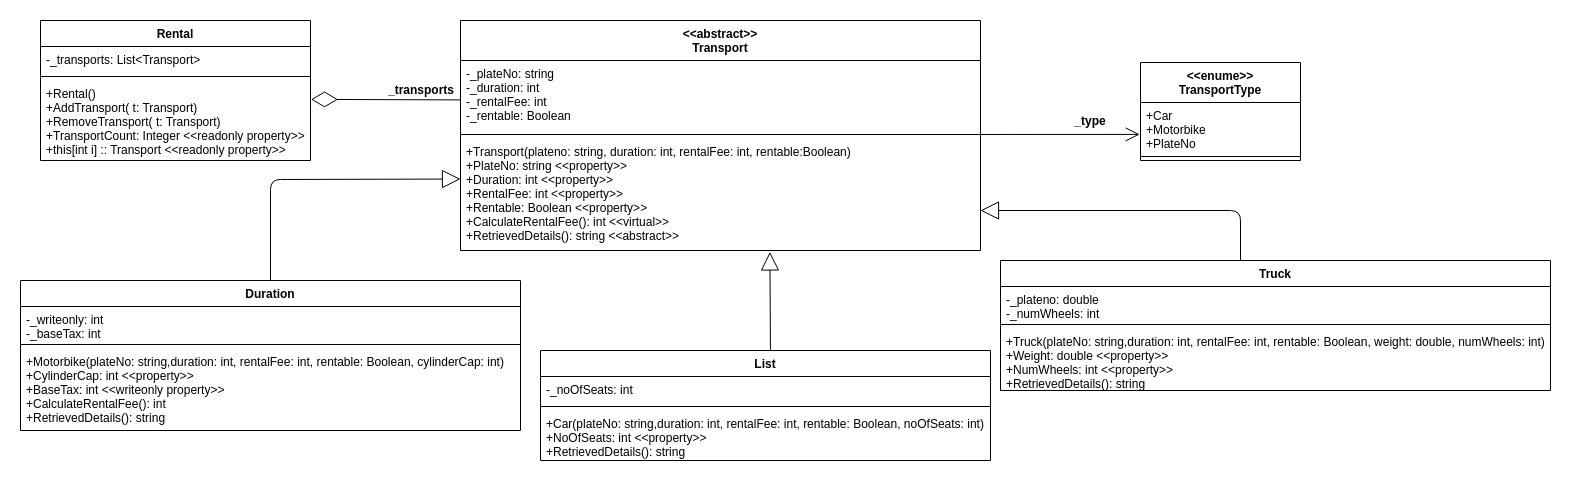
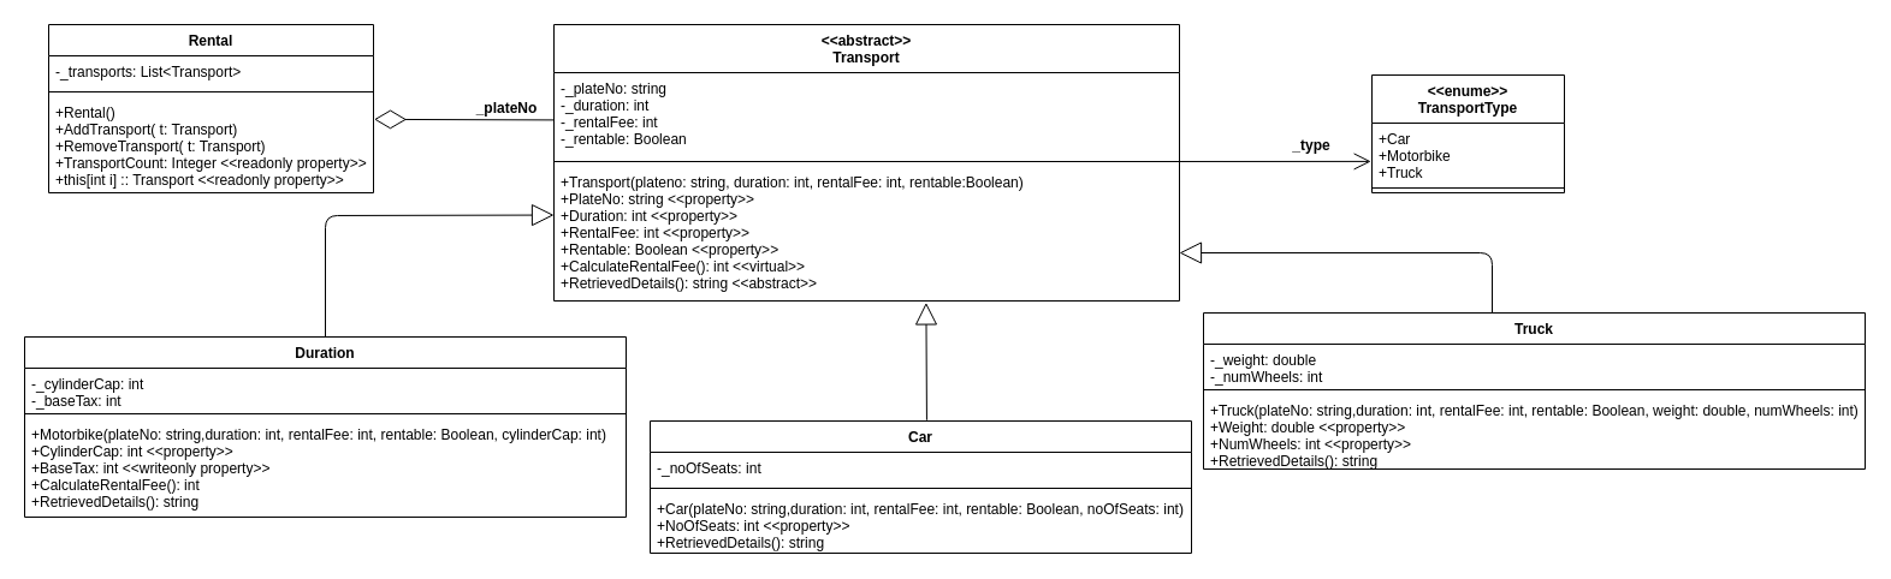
  <mxCell id="0" />
  <mxCell id="1" parent="0" />
  <mxCell id="2" value="_type" style="text;align=center;fontStyle=1;verticalAlign=middle;spacingLeft=3;spacingRight=3;strokeColor=none;rotatable=0;points=[[0,0.5],[1,0.5]];portConstraint=eastwest;" vertex="1" parent="1"><mxGeometry x="1050" y="107" width="80" height="26" as="geometry" /></mxCell>
  <mxCell id="3" value="&lt;&lt;abstract&gt;&gt;&#10;Transport" style="swimlane;fontStyle=1;align=center;verticalAlign=top;childLayout=stackLayout;horizontal=1;startSize=40;horizontalStack=0;resizeParent=1;resizeParentMax=0;resizeLast=0;collapsible=1;marginBottom=0;" vertex="1" parent="1"><mxGeometry x="460" y="20" width="520" height="230" as="geometry" /></mxCell>
  <mxCell id="4" value="-_plateNo: string&#10;-_duration: int&#10;-_rentalFee: int&#10;-_rentable: Boolean" style="text;strokeColor=none;fillColor=none;align=left;verticalAlign=top;spacingLeft=4;spacingRight=4;overflow=hidden;rotatable=0;points=[[0,0.5],[1,0.5]];portConstraint=eastwest;" vertex="1" parent="3"><mxGeometry y="40" width="520" height="70" as="geometry" /></mxCell>
  <mxCell id="5" value="" style="line;strokeWidth=1;fillColor=none;align=left;verticalAlign=middle;spacingTop=-1;spacingLeft=3;spacingRight=3;rotatable=0;labelPosition=right;points=[];portConstraint=eastwest;" vertex="1" parent="3"><mxGeometry y="110" width="520" height="8" as="geometry" /></mxCell>
  <mxCell id="6" value="+Transport(plateno: string, duration: int, rentalFee: int, rentable:Boolean)&#10;+PlateNo: string &lt;&lt;property&gt;&gt;&#10;+Duration: int &lt;&lt;property&gt;&gt;&#10;+RentalFee: int &lt;&lt;property&gt;&gt;&#10;+Rentable: Boolean &lt;&lt;property&gt;&gt;&#10;+CalculateRentalFee(): int &lt;&lt;virtual&gt;&gt;&#10;+RetrievedDetails(): string &lt;&lt;abstract&gt;&gt;" style="text;strokeColor=none;fillColor=none;align=left;verticalAlign=top;spacingLeft=4;spacingRight=4;overflow=hidden;rotatable=0;points=[[0,0.5],[1,0.5]];portConstraint=eastwest;" vertex="1" parent="3"><mxGeometry y="118" width="520" height="112" as="geometry" /></mxCell>
  <mxCell id="7" value="Rental" style="swimlane;fontStyle=1;align=center;verticalAlign=top;childLayout=stackLayout;horizontal=1;startSize=26;horizontalStack=0;resizeParent=1;resizeParentMax=0;resizeLast=0;collapsible=1;marginBottom=0;" vertex="1" parent="1"><mxGeometry x="40" y="20" width="270" height="140" as="geometry" /></mxCell>
  <mxCell id="8" value="-_transports: List&lt;Transport&gt;" style="text;strokeColor=none;fillColor=none;align=left;verticalAlign=top;spacingLeft=4;spacingRight=4;overflow=hidden;rotatable=0;points=[[0,0.5],[1,0.5]];portConstraint=eastwest;" vertex="1" parent="7"><mxGeometry y="26" width="270" height="26" as="geometry" /></mxCell>
  <mxCell id="9" value="" style="line;strokeWidth=1;fillColor=none;align=left;verticalAlign=middle;spacingTop=-1;spacingLeft=3;spacingRight=3;rotatable=0;labelPosition=right;points=[];portConstraint=eastwest;" vertex="1" parent="7"><mxGeometry y="52" width="270" height="8" as="geometry" /></mxCell>
  <mxCell id="10" value="+Rental()&#10;+AddTransport( t: Transport)&#10;+RemoveTransport( t: Transport)&#10;+TransportCount: Integer &lt;&lt;readonly property&gt;&gt;&#10;+this[int i] :: Transport &lt;&lt;readonly property&gt;&gt; " style="text;strokeColor=none;fillColor=none;align=left;verticalAlign=top;spacingLeft=4;spacingRight=4;overflow=hidden;rotatable=0;points=[[0,0.5],[1,0.5]];portConstraint=eastwest;" vertex="1" parent="7"><mxGeometry y="60" width="270" height="80" as="geometry" /></mxCell>
  <mxCell id="11" value="" style="endArrow=diamondThin;endFill=0;endSize=24;html=1;exitX=0.001;exitY=0.563;exitDx=0;exitDy=0;exitPerimeter=0;entryX=1.002;entryY=0.236;entryDx=0;entryDy=0;entryPerimeter=0;" edge="1" parent="1" source="4" target="10"><mxGeometry width="160" relative="1" as="geometry"><mxPoint x="390" y="89.71" as="sourcePoint" /><mxPoint x="330" y="90" as="targetPoint" /></mxGeometry></mxCell>
- <mxCell id="12" value="_transports" style="text;align=center;fontStyle=1;verticalAlign=middle;spacingLeft=3;spacingRight=3;strokeColor=none;rotatable=0;points=[[0,0.5],[1,0.5]];portConstraint=eastwest;" vertex="1" parent="1"><mxGeometry x="381" y="76" width="80" height="26" as="geometry" /></mxCell>
+ <mxCell id="12" value="_plateNo" style="text;align=center;fontStyle=1;verticalAlign=middle;spacingLeft=3;spacingRight=3;strokeColor=none;rotatable=0;points=[[0,0.5],[1,0.5]];portConstraint=eastwest;" vertex="1" parent="1"><mxGeometry x="381" y="76" width="80" height="26" as="geometry" /></mxCell>
  <mxCell id="13" value="&lt;&lt;enume&gt;&gt;&#10;TransportType" style="swimlane;fontStyle=1;align=center;verticalAlign=top;childLayout=stackLayout;horizontal=1;startSize=40;horizontalStack=0;resizeParent=1;resizeParentMax=0;resizeLast=0;collapsible=1;marginBottom=0;" vertex="1" parent="1"><mxGeometry x="1140" y="62" width="160" height="98" as="geometry" /></mxCell>
- <mxCell id="14" value="+Car&#10;+Motorbike&#10;+PlateNo" style="text;strokeColor=none;fillColor=none;align=left;verticalAlign=top;spacingLeft=4;spacingRight=4;overflow=hidden;rotatable=0;points=[[0,0.5],[1,0.5]];portConstraint=eastwest;" vertex="1" parent="13"><mxGeometry y="40" width="160" height="50" as="geometry" /></mxCell>
+ <mxCell id="14" value="+Car&#10;+Motorbike&#10;+Truck" style="text;strokeColor=none;fillColor=none;align=left;verticalAlign=top;spacingLeft=4;spacingRight=4;overflow=hidden;rotatable=0;points=[[0,0.5],[1,0.5]];portConstraint=eastwest;" vertex="1" parent="13"><mxGeometry y="40" width="160" height="50" as="geometry" /></mxCell>
  <mxCell id="15" value="" style="line;strokeWidth=1;fillColor=none;align=left;verticalAlign=middle;spacingTop=-1;spacingLeft=3;spacingRight=3;rotatable=0;labelPosition=right;points=[];portConstraint=eastwest;" vertex="1" parent="13"><mxGeometry y="90" width="160" height="8" as="geometry" /></mxCell>
  <mxCell id="16" value="" style="endArrow=open;endFill=1;endSize=12;html=1;exitX=1;exitY=0.499;exitDx=0;exitDy=0;exitPerimeter=0;entryX=-0.005;entryY=0.638;entryDx=0;entryDy=0;entryPerimeter=0;" edge="1" parent="1" source="5" target="14"><mxGeometry width="160" relative="1" as="geometry"><mxPoint x="990" y="130" as="sourcePoint" /><mxPoint x="1140" y="134.5" as="targetPoint" /></mxGeometry></mxCell>
  <mxCell id="17" value="" style="endArrow=block;endSize=16;endFill=0;html=1;exitX=0.511;exitY=-0.007;exitDx=0;exitDy=0;exitPerimeter=0;entryX=0.595;entryY=1.013;entryDx=0;entryDy=0;entryPerimeter=0;" edge="1" parent="1" source="28" target="6"><mxGeometry width="160" relative="1" as="geometry"><mxPoint x="360" y="352" as="sourcePoint" /><mxPoint x="761" y="270" as="targetPoint" /><Array as="points" /></mxGeometry></mxCell>
  <mxCell id="18" value="" style="endArrow=block;endSize=16;endFill=0;html=1;" edge="1" parent="1"><mxGeometry width="160" relative="1" as="geometry"><mxPoint x="1240" y="260" as="sourcePoint" /><mxPoint x="980" y="210" as="targetPoint" /><Array as="points"><mxPoint x="1240" y="210" /></Array></mxGeometry></mxCell>
  <mxCell id="19" value="" style="endArrow=block;endSize=16;endFill=0;html=1;exitX=0.5;exitY=0;exitDx=0;exitDy=0;entryX=0;entryY=0.362;entryDx=0;entryDy=0;entryPerimeter=0;" edge="1" parent="1" source="20" target="6"><mxGeometry width="160" relative="1" as="geometry"><mxPoint x="700" y="380" as="sourcePoint" /><mxPoint x="760" y="420" as="targetPoint" /><Array as="points"><mxPoint x="270" y="179" /></Array></mxGeometry></mxCell>
  <mxCell id="20" value="Duration" style="swimlane;fontStyle=1;align=center;verticalAlign=top;childLayout=stackLayout;horizontal=1;startSize=26;horizontalStack=0;resizeParent=1;resizeParentMax=0;resizeLast=0;collapsible=1;marginBottom=0;" vertex="1" parent="1"><mxGeometry x="20" y="280" width="500" height="150" as="geometry" /></mxCell>
- <mxCell id="21" value="-_writeonly: int&#10;-_baseTax: int" style="text;strokeColor=none;fillColor=none;align=left;verticalAlign=top;spacingLeft=4;spacingRight=4;overflow=hidden;rotatable=0;points=[[0,0.5],[1,0.5]];portConstraint=eastwest;" vertex="1" parent="20"><mxGeometry y="26" width="500" height="34" as="geometry" /></mxCell>
+ <mxCell id="21" value="-_cylinderCap: int&#10;-_baseTax: int" style="text;strokeColor=none;fillColor=none;align=left;verticalAlign=top;spacingLeft=4;spacingRight=4;overflow=hidden;rotatable=0;points=[[0,0.5],[1,0.5]];portConstraint=eastwest;" vertex="1" parent="20"><mxGeometry y="26" width="500" height="34" as="geometry" /></mxCell>
  <mxCell id="22" value="" style="line;strokeWidth=1;fillColor=none;align=left;verticalAlign=middle;spacingTop=-1;spacingLeft=3;spacingRight=3;rotatable=0;labelPosition=right;points=[];portConstraint=eastwest;" vertex="1" parent="20"><mxGeometry y="60" width="500" height="8" as="geometry" /></mxCell>
  <mxCell id="23" value="+Motorbike(plateNo: string,duration: int, rentalFee: int, rentable: Boolean, cylinderCap: int)&#10;+CylinderCap: int &lt;&lt;property&gt;&gt;&#10;+BaseTax: int &lt;&lt;writeonly property&gt;&gt;&#10;+CalculateRentalFee(): int&#10;+RetrievedDetails(): string" style="text;strokeColor=none;fillColor=none;align=left;verticalAlign=top;spacingLeft=4;spacingRight=4;overflow=hidden;rotatable=0;points=[[0,0.5],[1,0.5]];portConstraint=eastwest;" vertex="1" parent="20"><mxGeometry y="68" width="500" height="82" as="geometry" /></mxCell>
  <mxCell id="24" value="Truck" style="swimlane;fontStyle=1;align=center;verticalAlign=top;childLayout=stackLayout;horizontal=1;startSize=26;horizontalStack=0;resizeParent=1;resizeParentMax=0;resizeLast=0;collapsible=1;marginBottom=0;" vertex="1" parent="1"><mxGeometry x="1000" y="260" width="550" height="130" as="geometry" /></mxCell>
- <mxCell id="25" value="-_plateno: double&#10;-_numWheels: int&#10;" style="text;strokeColor=none;fillColor=none;align=left;verticalAlign=top;spacingLeft=4;spacingRight=4;overflow=hidden;rotatable=0;points=[[0,0.5],[1,0.5]];portConstraint=eastwest;" vertex="1" parent="24"><mxGeometry y="26" width="550" height="34" as="geometry" /></mxCell>
+ <mxCell id="25" value="-_weight: double&#10;-_numWheels: int&#10;" style="text;strokeColor=none;fillColor=none;align=left;verticalAlign=top;spacingLeft=4;spacingRight=4;overflow=hidden;rotatable=0;points=[[0,0.5],[1,0.5]];portConstraint=eastwest;" vertex="1" parent="24"><mxGeometry y="26" width="550" height="34" as="geometry" /></mxCell>
  <mxCell id="26" value="" style="line;strokeWidth=1;fillColor=none;align=left;verticalAlign=middle;spacingTop=-1;spacingLeft=3;spacingRight=3;rotatable=0;labelPosition=right;points=[];portConstraint=eastwest;" vertex="1" parent="24"><mxGeometry y="60" width="550" height="8" as="geometry" /></mxCell>
  <mxCell id="27" value="+Truck(plateNo: string,duration: int, rentalFee: int, rentable: Boolean, weight: double, numWheels: int)&#10;+Weight: double &lt;&lt;property&gt;&gt;&#10;+NumWheels: int &lt;&lt;property&gt;&gt;&#10;+RetrievedDetails(): string" style="text;strokeColor=none;fillColor=none;align=left;verticalAlign=top;spacingLeft=4;spacingRight=4;overflow=hidden;rotatable=0;points=[[0,0.5],[1,0.5]];portConstraint=eastwest;" vertex="1" parent="24"><mxGeometry y="68" width="550" height="62" as="geometry" /></mxCell>
- <mxCell id="28" value="List" style="swimlane;fontStyle=1;align=center;verticalAlign=top;childLayout=stackLayout;horizontal=1;startSize=26;horizontalStack=0;resizeParent=1;resizeParentMax=0;resizeLast=0;collapsible=1;marginBottom=0;" vertex="1" parent="1"><mxGeometry x="540" y="350" width="450" height="110" as="geometry" /></mxCell>
+ <mxCell id="28" value="Car" style="swimlane;fontStyle=1;align=center;verticalAlign=top;childLayout=stackLayout;horizontal=1;startSize=26;horizontalStack=0;resizeParent=1;resizeParentMax=0;resizeLast=0;collapsible=1;marginBottom=0;" vertex="1" parent="1"><mxGeometry x="540" y="350" width="450" height="110" as="geometry" /></mxCell>
  <mxCell id="29" value="-_noOfSeats: int" style="text;strokeColor=none;fillColor=none;align=left;verticalAlign=top;spacingLeft=4;spacingRight=4;overflow=hidden;rotatable=0;points=[[0,0.5],[1,0.5]];portConstraint=eastwest;" vertex="1" parent="28"><mxGeometry y="26" width="450" height="26" as="geometry" /></mxCell>
  <mxCell id="30" value="" style="line;strokeWidth=1;fillColor=none;align=left;verticalAlign=middle;spacingTop=-1;spacingLeft=3;spacingRight=3;rotatable=0;labelPosition=right;points=[];portConstraint=eastwest;" vertex="1" parent="28"><mxGeometry y="52" width="450" height="8" as="geometry" /></mxCell>
  <mxCell id="31" value="+Car(plateNo: string,duration: int, rentalFee: int, rentable: Boolean, noOfSeats: int)&#10;+NoOfSeats: int &lt;&lt;property&gt;&gt;&#10;+RetrievedDetails(): string" style="text;strokeColor=none;fillColor=none;align=left;verticalAlign=top;spacingLeft=4;spacingRight=4;overflow=hidden;rotatable=0;points=[[0,0.5],[1,0.5]];portConstraint=eastwest;" vertex="1" parent="28"><mxGeometry y="60" width="450" height="50" as="geometry" /></mxCell>
